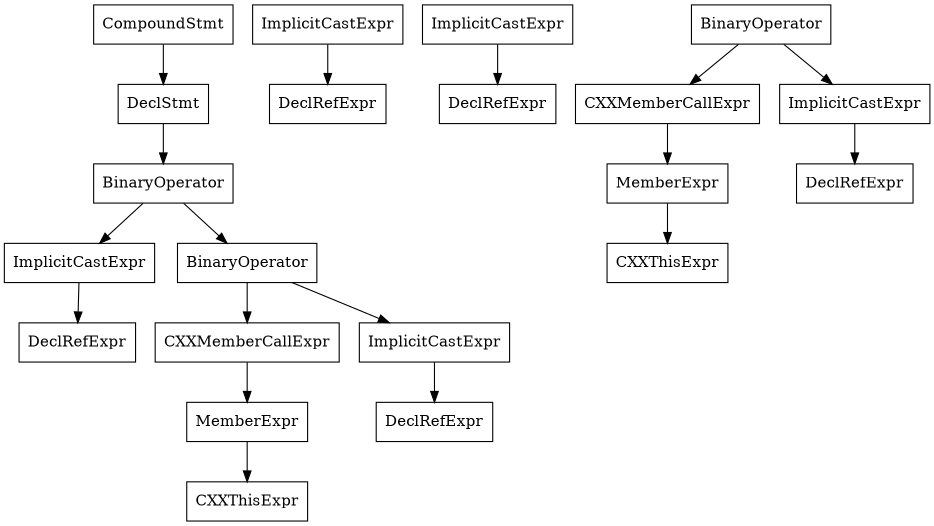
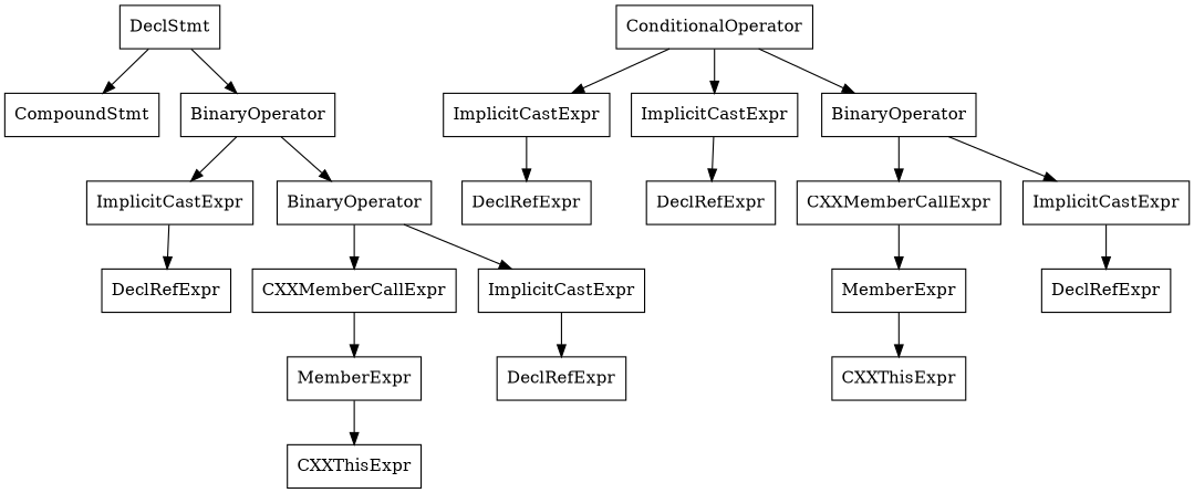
  digraph {
    node [shape=record]
    n1 [label="{CompoundStmt}"]
    n2 [label="{DeclStmt}"]
    n3 [label="{BinaryOperator}"]
    n4 [label="{ImplicitCastExpr}"]
    n5 [label="{BinaryOperator}"]
+   n6 [label="{ConditionalOperator}"]
    n7 [label="{ImplicitCastExpr}"]
    n8 [label="{ImplicitCastExpr}"]
    n9 [label="{BinaryOperator}"]
    n10 [label="{DeclRefExpr}"]
    n11 [label="{CXXMemberCallExpr}"]
    n12 [label="{ImplicitCastExpr}"]
    n13 [label="{MemberExpr}"]
    n14 [label="{DeclRefExpr}"]
    n15 [label="{CXXThisExpr}"]
    n16 [label="{DeclRefExpr}"]
    n17 [label="{DeclRefExpr}"]
    n18 [label="{CXXMemberCallExpr}"]
    n19 [label="{ImplicitCastExpr}"]
    n20 [label="{MemberExpr}"]
    n21 [label="{DeclRefExpr}"]
    n22 [label="{CXXThisExpr}"]
-   n1 -> n2
+   n2 -> n1
    n2 -> n3
    n3 -> n4
    n3 -> n5
    n4 -> n10
    n5 -> n11
    n5 -> n12
+   n6 -> n7
+   n6 -> n8
+   n6 -> n9
    n7 -> n16
    n8 -> n17
    n9 -> n18
    n9 -> n19
    n11 -> n13
    n12 -> n14
    n13 -> n15
    n18 -> n20
    n19 -> n21
    n20 -> n22
  }
